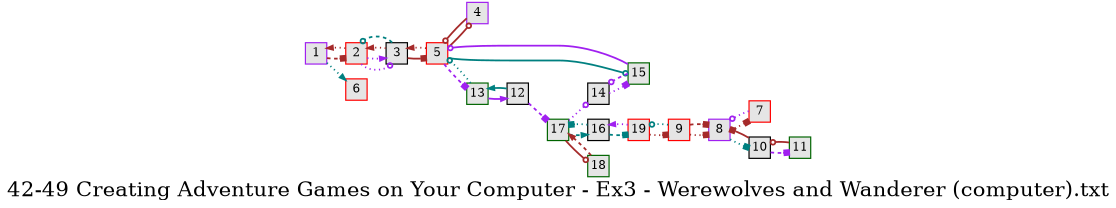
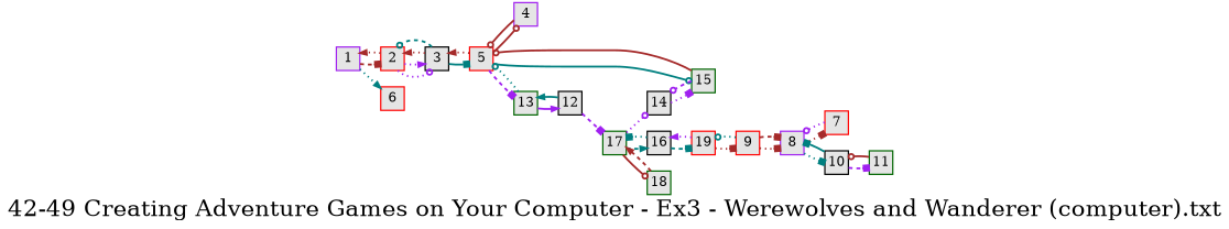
  digraph {
    fontsize=36
    label="42-49 Creating Adventure Games on Your Computer - Ex3 - Werewolves and Wanderer (computer).txt"
    nodesep=0.35
    ordering=out
    rankdir=LR
    ranksep=0.45
    node [color=red fillcolor=grey90 fixedsize=true fontsize=20 labelfloat=true margin="0,0" penwidth=2 regular=true shape=rect style=filled]
    edge [arrowhead=box color=brown fontsize=12 labelfloat=true penwidth=3 style=dotted]
    1 [color=purple]
    2
    6
    3 [color=black]
    5
    4 [color=purple]
    15 [color=darkgreen]
    13 [color=darkgreen]
    14 [color=black]
    12 [color=black]
    17 [color=darkgreen]
    8 [color=purple]
    7
    10 [color=black]
    11 [color=darkgreen]
    9
    19
    16 [color=black]
    18 [color=darkgreen]
    1 -> 2 [style=dashed]
    1 -> 6 [arrowhead=normal color=teal]
    2 -> 1 [arrowhead=normal]
    2 -> 3 [arrowhead=odot color=purple]
    2 -> 3 [arrowhead=normal color=purple]
    3 -> 2 [arrowhead=normal]
    3 -> 2 [arrowhead=odot color=teal style=dashed]
-   3 -> 5 [style=solid]
+   3 -> 5 [color=teal style=solid]
    5 -> 3 [arrowhead=normal]
    5 -> 4 [arrowhead=odot style=solid]
    5 -> 15 [arrowhead=odot color=teal style=solid]
    5 -> 13 [color=purple style=dashed]
    4 -> 5 [arrowhead=odot style=solid]
-   15 -> 5 [arrowhead=odot color=purple style=solid]
+   15 -> 5 [arrowhead=odot style=solid]
    15 -> 14 [arrowhead=odot color=purple style=dashed]
    13 -> 5 [arrowhead=odot color=teal]
    13 -> 12 [arrowhead=normal color=purple style=solid]
    14 -> 15 [color=purple]
    12 -> 13 [arrowhead=normal color=teal style=solid]
    12 -> 17 [color=purple style=dashed]
    17 -> 14 [arrowhead=odot color=purple]
    17 -> 16 [arrowhead=normal color=teal style=dashed]
    17 -> 18 [arrowhead=odot style=solid]
    8 -> 7
    8 -> 10 [color=teal]
    7 -> 8 [arrowhead=odot color=purple]
-   10 -> 8 [style=solid]
+   10 -> 8 [color=teal style=solid]
    10 -> 11 [color=purple style=dashed]
    11 -> 10 [arrowhead=odot style=solid]
    9 -> 8
    9 -> 8 [style=dashed]
    9 -> 19 [arrowhead=odot color=teal]
    19 -> 9
    19 -> 16 [arrowhead=normal color=purple]
    16 -> 17 [color=teal]
    16 -> 19 [color=teal style=dashed]
    18 -> 17 [arrowhead=normal style=dashed]
  }
